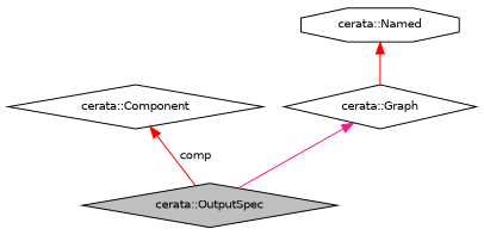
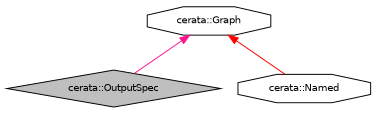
  digraph {
    node [color=black fillcolor=white fontname=Helvetica fontsize=10 shape=diamond style=filled]
    edge [color=red dir=back fontname=Helvetica fontsize=10 labelfontname=Helvetica labelfontsize=10 style=solid]
    n1 [fillcolor=grey75 fontcolor=black height=0.2 label="cerata::OutputSpec" width=0.4]
-   n2 [height=0.2 label="cerata::Component" width=0.4]
-   n3 [height=0.2 label="cerata::Graph" width=0.4]
+   n3 [height=0.2 label="cerata::Graph" shape=octagon width=0.4]
    n4 [height=0.2 label="cerata::Named" shape=octagon width=0.4]
-   n2 -> n1 [label=" comp"]
    n3 -> n1 [color=deeppink]
-   n4 -> n3
+   n3 -> n4
  }
